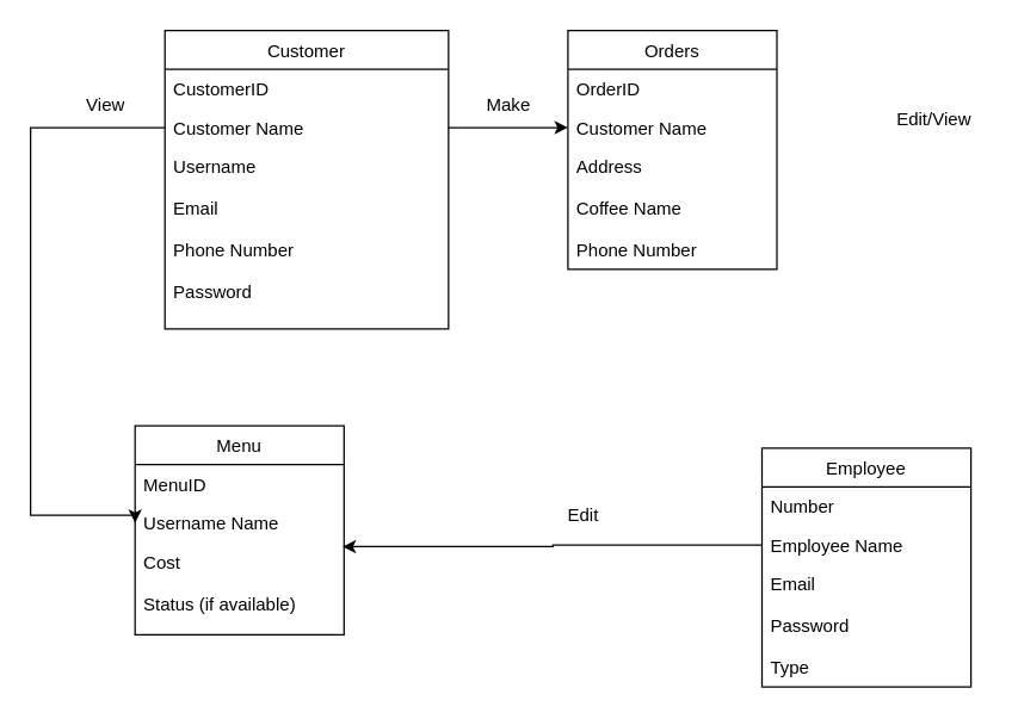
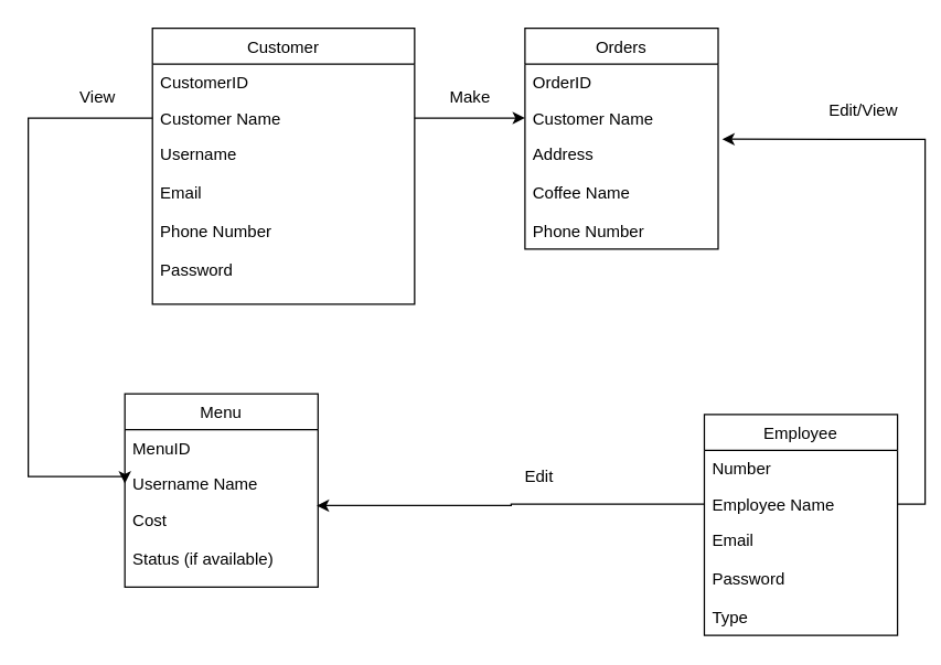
  <mxCell id="0" />
  <mxCell id="1" parent="0" />
  <mxCell id="2" value="Customer" style="swimlane;fontStyle=0;childLayout=stackLayout;horizontal=1;startSize=26;horizontalStack=0;resizeParent=1;resizeParentMax=0;resizeLast=0;collapsible=1;marginBottom=0;" parent="1" vertex="1"><mxGeometry x="110" y="20" width="190" height="200" as="geometry" /></mxCell>
  <mxCell id="3" value="CustomerID" style="text;strokeColor=none;fillColor=none;align=left;verticalAlign=top;spacingLeft=4;spacingRight=4;overflow=hidden;rotatable=0;points=[[0,0.5],[1,0.5]];portConstraint=eastwest;" parent="2" vertex="1"><mxGeometry y="26" width="190" height="26" as="geometry" /></mxCell>
  <mxCell id="4" value="Customer Name" style="text;strokeColor=none;fillColor=none;align=left;verticalAlign=top;spacingLeft=4;spacingRight=4;overflow=hidden;rotatable=0;points=[[0,0.5],[1,0.5]];portConstraint=eastwest;" parent="2" vertex="1"><mxGeometry y="52" width="190" height="26" as="geometry" /></mxCell>
  <mxCell id="5" value="Username&#10;&#10;Email&#10;&#10;Phone Number&#10;&#10;Password" style="text;strokeColor=none;fillColor=none;align=left;verticalAlign=top;spacingLeft=4;spacingRight=4;overflow=hidden;rotatable=0;points=[[0,0.5],[1,0.5]];portConstraint=eastwest;" parent="2" vertex="1"><mxGeometry y="78" width="190" height="122" as="geometry" /></mxCell>
  <mxCell id="6" value="Employee" style="swimlane;fontStyle=0;childLayout=stackLayout;horizontal=1;startSize=26;horizontalStack=0;resizeParent=1;resizeParentMax=0;resizeLast=0;collapsible=1;marginBottom=0;" parent="1" vertex="1"><mxGeometry x="510" y="300" width="140" height="160" as="geometry" /></mxCell>
  <mxCell id="7" value="Number" style="text;strokeColor=none;fillColor=none;align=left;verticalAlign=top;spacingLeft=4;spacingRight=4;overflow=hidden;rotatable=0;points=[[0,0.5],[1,0.5]];portConstraint=eastwest;" parent="6" vertex="1"><mxGeometry y="26" width="140" height="26" as="geometry" /></mxCell>
  <mxCell id="8" value="Employee Name" style="text;strokeColor=none;fillColor=none;align=left;verticalAlign=top;spacingLeft=4;spacingRight=4;overflow=hidden;rotatable=0;points=[[0,0.5],[1,0.5]];portConstraint=eastwest;" parent="6" vertex="1"><mxGeometry y="52" width="140" height="26" as="geometry" /></mxCell>
  <mxCell id="9" value="Email&#10;&#10;Password&#10;&#10;Type&#10;&#10;" style="text;strokeColor=none;fillColor=none;align=left;verticalAlign=top;spacingLeft=4;spacingRight=4;overflow=hidden;rotatable=0;points=[[0,0.5],[1,0.5]];portConstraint=eastwest;" parent="6" vertex="1"><mxGeometry y="78" width="140" height="82" as="geometry" /></mxCell>
  <mxCell id="10" value="Menu" style="swimlane;fontStyle=0;childLayout=stackLayout;horizontal=1;startSize=26;horizontalStack=0;resizeParent=1;resizeParentMax=0;resizeLast=0;collapsible=1;marginBottom=0;" parent="1" vertex="1"><mxGeometry x="90" y="285" width="140" height="140" as="geometry" /></mxCell>
  <mxCell id="11" value="MenuID" style="text;strokeColor=none;fillColor=none;align=left;verticalAlign=top;spacingLeft=4;spacingRight=4;overflow=hidden;rotatable=0;points=[[0,0.5],[1,0.5]];portConstraint=eastwest;" parent="10" vertex="1"><mxGeometry y="26" width="140" height="26" as="geometry" /></mxCell>
  <mxCell id="12" value="Username Name" style="text;strokeColor=none;fillColor=none;align=left;verticalAlign=top;spacingLeft=4;spacingRight=4;overflow=hidden;rotatable=0;points=[[0,0.5],[1,0.5]];portConstraint=eastwest;" parent="10" vertex="1"><mxGeometry y="52" width="140" height="26" as="geometry" /></mxCell>
  <mxCell id="13" value="Cost&#10;&#10;Status (if available)&#10;&#10;" style="text;strokeColor=none;fillColor=none;align=left;verticalAlign=top;spacingLeft=4;spacingRight=4;overflow=hidden;rotatable=0;points=[[0,0.5],[1,0.5]];portConstraint=eastwest;" parent="10" vertex="1"><mxGeometry y="78" width="140" height="62" as="geometry" /></mxCell>
  <mxCell id="14" value="Orders" style="swimlane;fontStyle=0;childLayout=stackLayout;horizontal=1;startSize=26;horizontalStack=0;resizeParent=1;resizeParentMax=0;resizeLast=0;collapsible=1;marginBottom=0;" parent="1" vertex="1"><mxGeometry x="380" y="20" width="140" height="160" as="geometry" /></mxCell>
  <mxCell id="15" value="OrderID" style="text;strokeColor=none;fillColor=none;align=left;verticalAlign=top;spacingLeft=4;spacingRight=4;overflow=hidden;rotatable=0;points=[[0,0.5],[1,0.5]];portConstraint=eastwest;" parent="14" vertex="1"><mxGeometry y="26" width="140" height="26" as="geometry" /></mxCell>
  <mxCell id="16" value="Customer Name" style="text;strokeColor=none;fillColor=none;align=left;verticalAlign=top;spacingLeft=4;spacingRight=4;overflow=hidden;rotatable=0;points=[[0,0.5],[1,0.5]];portConstraint=eastwest;" parent="14" vertex="1"><mxGeometry y="52" width="140" height="26" as="geometry" /></mxCell>
  <mxCell id="17" value="Address&#10;&#10;Coffee Name&#10;&#10;Phone Number" style="text;strokeColor=none;fillColor=none;align=left;verticalAlign=top;spacingLeft=4;spacingRight=4;overflow=hidden;rotatable=0;points=[[0,0.5],[1,0.5]];portConstraint=eastwest;" parent="14" vertex="1"><mxGeometry y="78" width="140" height="82" as="geometry" /></mxCell>
  <mxCell id="18" style="edgeStyle=orthogonalEdgeStyle;rounded=0;orthogonalLoop=1;jettySize=auto;html=1;exitX=1;exitY=0.5;exitDx=0;exitDy=0;entryX=0;entryY=0.5;entryDx=0;entryDy=0;" parent="1" source="4" target="16" edge="1"><mxGeometry relative="1" as="geometry" /></mxCell>
  <mxCell id="19" style="edgeStyle=orthogonalEdgeStyle;rounded=0;orthogonalLoop=1;jettySize=auto;html=1;exitX=0;exitY=0.5;exitDx=0;exitDy=0;entryX=0;entryY=0.5;entryDx=0;entryDy=0;" parent="1" source="4" target="12" edge="1"><mxGeometry relative="1" as="geometry"><mxPoint x="50" y="330" as="targetPoint" /><Array as="points"><mxPoint x="20" y="85" /><mxPoint x="20" y="345" /></Array></mxGeometry></mxCell>
  <mxCell id="20" value="Edit/View" style="text;html=1;align=center;verticalAlign=middle;resizable=0;points=[];autosize=1;strokeColor=none;fillColor=none;" parent="1" vertex="1"><mxGeometry x="590" y="70" width="70" height="20" as="geometry" /></mxCell>
  <mxCell id="21" value="Make" style="text;html=1;align=center;verticalAlign=middle;resizable=0;points=[];autosize=1;strokeColor=none;fillColor=none;" parent="1" vertex="1"><mxGeometry x="320" y="60" width="40" height="20" as="geometry" /></mxCell>
  <mxCell id="22" value="View" style="text;html=1;align=center;verticalAlign=middle;resizable=0;points=[];autosize=1;strokeColor=none;fillColor=none;" parent="1" vertex="1"><mxGeometry x="50" y="60" width="40" height="20" as="geometry" /></mxCell>
+ <mxCell id="23" style="edgeStyle=orthogonalEdgeStyle;rounded=0;orthogonalLoop=1;jettySize=auto;html=1;exitX=1;exitY=0.5;exitDx=0;exitDy=0;entryX=1.021;entryY=0.029;entryDx=0;entryDy=0;entryPerimeter=0;" parent="1" source="8" target="17" edge="1"><mxGeometry relative="1" as="geometry" /></mxCell>
  <mxCell id="24" value="Edit" style="text;html=1;align=center;verticalAlign=middle;resizable=0;points=[];autosize=1;strokeColor=none;fillColor=none;" parent="1" vertex="1"><mxGeometry x="370" y="335" width="40" height="20" as="geometry" /></mxCell>
  <mxCell id="25" style="edgeStyle=orthogonalEdgeStyle;rounded=0;orthogonalLoop=1;jettySize=auto;html=1;exitX=0;exitY=0.5;exitDx=0;exitDy=0;entryX=0.993;entryY=0.048;entryDx=0;entryDy=0;entryPerimeter=0;" edge="1" parent="1" source="8" target="13"><mxGeometry relative="1" as="geometry" /></mxCell>
